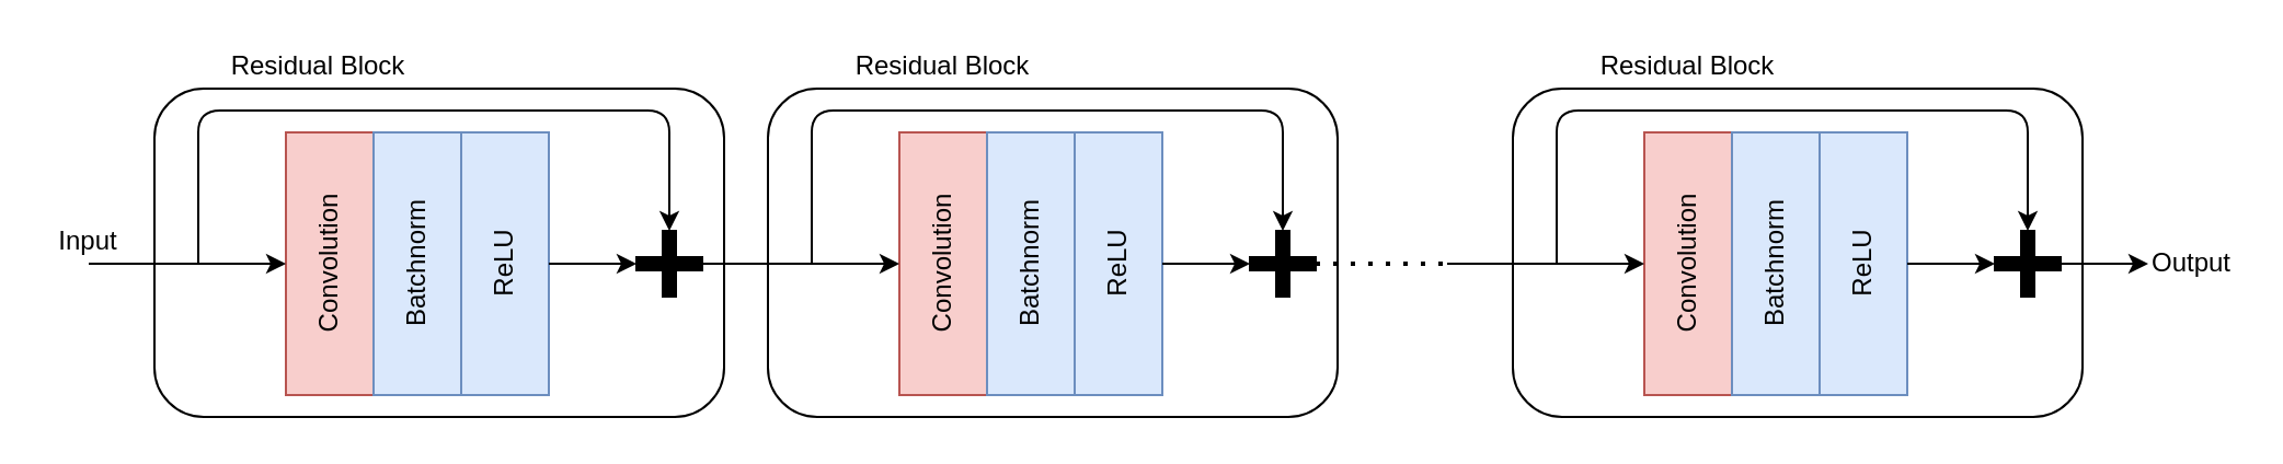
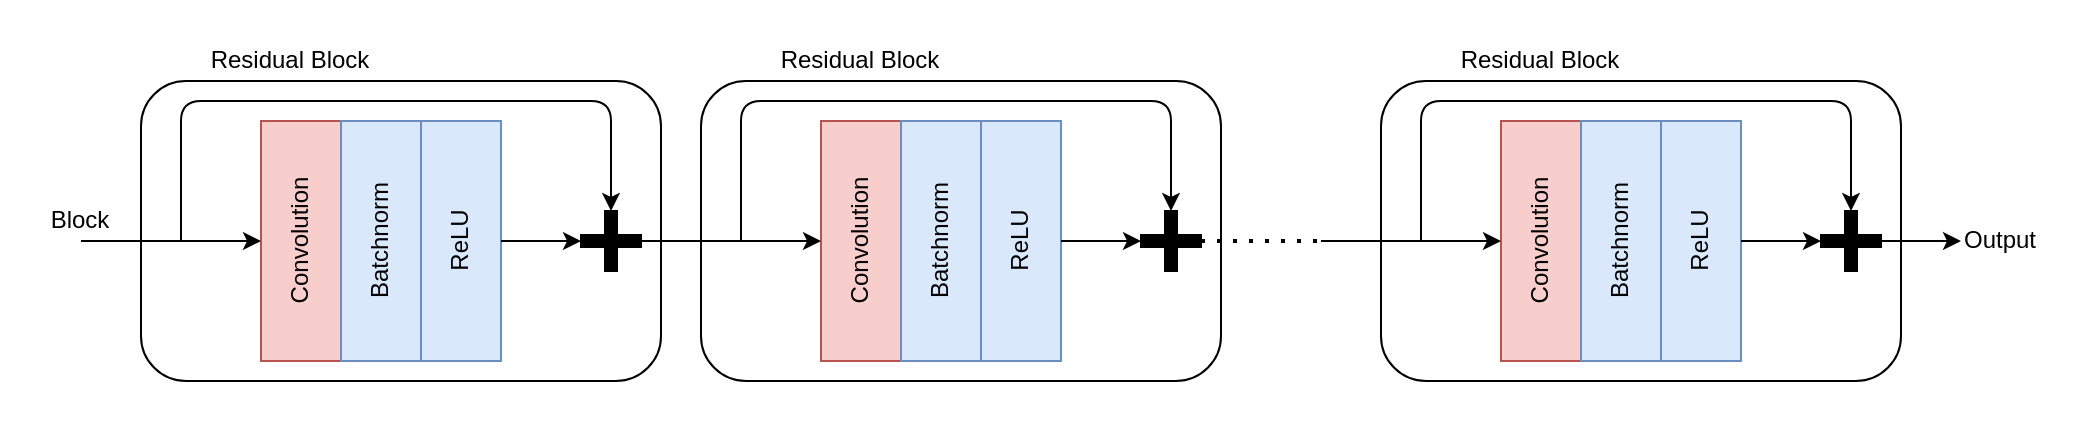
  <mxCell id="0" />
  <mxCell id="1" parent="0" />
  <mxCell id="2" value="" style="rounded=1;whiteSpace=wrap;html=1;fillColor=#FFFFFF;" vertex="1" parent="1"><mxGeometry x="70" y="40" width="260" height="150" as="geometry" /></mxCell>
  <mxCell id="3" value="Convolution" style="rounded=0;whiteSpace=wrap;html=1;fillColor=#f8cecc;strokeColor=#b85450;rotation=-90;" vertex="1" parent="1"><mxGeometry x="90" y="100" width="120" height="40" as="geometry" /></mxCell>
  <mxCell id="4" value="Batchnorm" style="rounded=0;whiteSpace=wrap;html=1;fillColor=#dae8fc;strokeColor=#6c8ebf;rotation=-90;" vertex="1" parent="1"><mxGeometry x="130" y="100" width="120" height="40" as="geometry" /></mxCell>
  <mxCell id="5" value="ReLU" style="rounded=0;whiteSpace=wrap;html=1;fillColor=#dae8fc;strokeColor=#6c8ebf;rotation=-90;" vertex="1" parent="1"><mxGeometry x="170" y="100" width="120" height="40" as="geometry" /></mxCell>
  <mxCell id="6" value="" style="endArrow=classic;html=1;entryX=0.5;entryY=0;entryDx=0;entryDy=0;" edge="1" parent="1" target="3"><mxGeometry width="50" height="50" relative="1" as="geometry"><mxPoint x="40" y="120" as="sourcePoint" /><mxPoint x="320" y="220" as="targetPoint" /></mxGeometry></mxCell>
  <mxCell id="7" value="" style="endArrow=classic;html=1;exitX=0.5;exitY=1;exitDx=0;exitDy=0;" edge="1" parent="1" source="5"><mxGeometry width="50" height="50" relative="1" as="geometry"><mxPoint x="70" y="130" as="sourcePoint" /><mxPoint x="290" y="120" as="targetPoint" /></mxGeometry></mxCell>
  <mxCell id="8" value="" style="shape=cross;whiteSpace=wrap;html=1;fillColor=#000000;" vertex="1" parent="1"><mxGeometry x="290" y="105" width="30" height="30" as="geometry" /></mxCell>
  <mxCell id="9" value="" style="endArrow=classic;html=1;entryX=0.5;entryY=0;entryDx=0;entryDy=0;entryPerimeter=0;" edge="1" parent="1" target="8"><mxGeometry width="50" height="50" relative="1" as="geometry"><mxPoint x="90" y="120" as="sourcePoint" /><mxPoint x="320" y="220" as="targetPoint" /><Array as="points"><mxPoint x="90" y="50" /><mxPoint x="305" y="50" /></Array></mxGeometry></mxCell>
  <mxCell id="10" value="" style="rounded=1;whiteSpace=wrap;html=1;fillColor=#FFFFFF;" vertex="1" parent="1"><mxGeometry x="350" y="40" width="260" height="150" as="geometry" /></mxCell>
  <mxCell id="11" value="Convolution" style="rounded=0;whiteSpace=wrap;html=1;fillColor=#f8cecc;strokeColor=#b85450;rotation=-90;" vertex="1" parent="1"><mxGeometry x="370" y="100" width="120" height="40" as="geometry" /></mxCell>
  <mxCell id="12" value="Batchnorm" style="rounded=0;whiteSpace=wrap;html=1;fillColor=#dae8fc;strokeColor=#6c8ebf;rotation=-90;" vertex="1" parent="1"><mxGeometry x="410" y="100" width="120" height="40" as="geometry" /></mxCell>
  <mxCell id="13" value="ReLU" style="rounded=0;whiteSpace=wrap;html=1;fillColor=#dae8fc;strokeColor=#6c8ebf;rotation=-90;" vertex="1" parent="1"><mxGeometry x="450" y="100" width="120" height="40" as="geometry" /></mxCell>
  <mxCell id="14" value="" style="endArrow=classic;html=1;entryX=0.5;entryY=0;entryDx=0;entryDy=0;" edge="1" parent="1" target="11"><mxGeometry width="50" height="50" relative="1" as="geometry"><mxPoint x="320" y="120" as="sourcePoint" /><mxPoint x="600" y="220" as="targetPoint" /></mxGeometry></mxCell>
  <mxCell id="15" value="" style="endArrow=classic;html=1;exitX=0.5;exitY=1;exitDx=0;exitDy=0;" edge="1" parent="1" source="13"><mxGeometry width="50" height="50" relative="1" as="geometry"><mxPoint x="350" y="130" as="sourcePoint" /><mxPoint x="570" y="120" as="targetPoint" /></mxGeometry></mxCell>
  <mxCell id="16" value="" style="shape=cross;whiteSpace=wrap;html=1;fillColor=#000000;" vertex="1" parent="1"><mxGeometry x="570" y="105" width="30" height="30" as="geometry" /></mxCell>
  <mxCell id="17" value="" style="endArrow=classic;html=1;entryX=0.5;entryY=0;entryDx=0;entryDy=0;entryPerimeter=0;" edge="1" parent="1" target="16"><mxGeometry width="50" height="50" relative="1" as="geometry"><mxPoint x="370" y="120" as="sourcePoint" /><mxPoint x="600" y="220" as="targetPoint" /><Array as="points"><mxPoint x="370" y="50" /><mxPoint x="585" y="50" /></Array></mxGeometry></mxCell>
  <mxCell id="18" value="" style="rounded=1;whiteSpace=wrap;html=1;fillColor=#FFFFFF;" vertex="1" parent="1"><mxGeometry x="690" y="40" width="260" height="150" as="geometry" /></mxCell>
  <mxCell id="19" value="Convolution" style="rounded=0;whiteSpace=wrap;html=1;fillColor=#f8cecc;strokeColor=#b85450;rotation=-90;" vertex="1" parent="1"><mxGeometry x="710" y="100" width="120" height="40" as="geometry" /></mxCell>
  <mxCell id="20" value="Batchnorm" style="rounded=0;whiteSpace=wrap;html=1;fillColor=#dae8fc;strokeColor=#6c8ebf;rotation=-90;" vertex="1" parent="1"><mxGeometry x="750" y="100" width="120" height="40" as="geometry" /></mxCell>
  <mxCell id="21" value="ReLU" style="rounded=0;whiteSpace=wrap;html=1;fillColor=#dae8fc;strokeColor=#6c8ebf;rotation=-90;" vertex="1" parent="1"><mxGeometry x="790" y="100" width="120" height="40" as="geometry" /></mxCell>
  <mxCell id="22" value="" style="endArrow=classic;html=1;entryX=0.5;entryY=0;entryDx=0;entryDy=0;" edge="1" parent="1" target="19"><mxGeometry width="50" height="50" relative="1" as="geometry"><mxPoint x="660" y="120" as="sourcePoint" /><mxPoint x="940" y="220" as="targetPoint" /></mxGeometry></mxCell>
  <mxCell id="23" value="" style="endArrow=classic;html=1;exitX=0.5;exitY=1;exitDx=0;exitDy=0;" edge="1" parent="1" source="21"><mxGeometry width="50" height="50" relative="1" as="geometry"><mxPoint x="690" y="130" as="sourcePoint" /><mxPoint x="910" y="120" as="targetPoint" /></mxGeometry></mxCell>
  <mxCell id="24" value="" style="shape=cross;whiteSpace=wrap;html=1;fillColor=#000000;" vertex="1" parent="1"><mxGeometry x="910" y="105" width="30" height="30" as="geometry" /></mxCell>
  <mxCell id="25" value="" style="endArrow=classic;html=1;entryX=0.5;entryY=0;entryDx=0;entryDy=0;entryPerimeter=0;" edge="1" parent="1" target="24"><mxGeometry width="50" height="50" relative="1" as="geometry"><mxPoint x="710" y="120" as="sourcePoint" /><mxPoint x="940" y="220" as="targetPoint" /><Array as="points"><mxPoint x="710" y="50" /><mxPoint x="925" y="50" /></Array></mxGeometry></mxCell>
  <mxCell id="26" value="" style="endArrow=none;dashed=1;html=1;dashPattern=1 3;strokeWidth=2;exitX=1;exitY=0.5;exitDx=0;exitDy=0;exitPerimeter=0;" edge="1" parent="1" source="16"><mxGeometry width="50" height="50" relative="1" as="geometry"><mxPoint x="430" y="250" as="sourcePoint" /><mxPoint x="660" y="120" as="targetPoint" /></mxGeometry></mxCell>
  <mxCell id="27" value="" style="endArrow=classic;html=1;exitX=1;exitY=0.5;exitDx=0;exitDy=0;exitPerimeter=0;" edge="1" parent="1" source="24"><mxGeometry width="50" height="50" relative="1" as="geometry"><mxPoint x="430" y="250" as="sourcePoint" /><mxPoint x="980" y="120" as="targetPoint" /></mxGeometry></mxCell>
  <mxCell id="28" value="Residual Block" style="text;html=1;strokeColor=none;fillColor=none;align=center;verticalAlign=middle;whiteSpace=wrap;rounded=0;" vertex="1" parent="1"><mxGeometry x="100" y="20" width="90" height="20" as="geometry" /></mxCell>
  <mxCell id="29" value="Residual Block" style="text;html=1;strokeColor=none;fillColor=none;align=center;verticalAlign=middle;whiteSpace=wrap;rounded=0;" vertex="1" parent="1"><mxGeometry x="385" y="20" width="90" height="20" as="geometry" /></mxCell>
  <mxCell id="30" value="Residual Block" style="text;html=1;strokeColor=none;fillColor=none;align=center;verticalAlign=middle;whiteSpace=wrap;rounded=0;" vertex="1" parent="1"><mxGeometry x="725" y="20" width="90" height="20" as="geometry" /></mxCell>
- <mxCell id="31" value="Input" style="text;html=1;strokeColor=none;fillColor=none;align=center;verticalAlign=middle;whiteSpace=wrap;rounded=0;" vertex="1" parent="1"><mxGeometry x="20" y="100" width="40" height="20" as="geometry" /></mxCell>
+ <mxCell id="31" value="Block" style="text;html=1;strokeColor=none;fillColor=none;align=center;verticalAlign=middle;whiteSpace=wrap;rounded=0;" vertex="1" parent="1"><mxGeometry x="20" y="100" width="40" height="20" as="geometry" /></mxCell>
  <mxCell id="32" value="Output" style="text;html=1;strokeColor=none;fillColor=none;align=center;verticalAlign=middle;whiteSpace=wrap;rounded=0;" vertex="1" parent="1"><mxGeometry x="980" y="110" width="40" height="20" as="geometry" /></mxCell>
